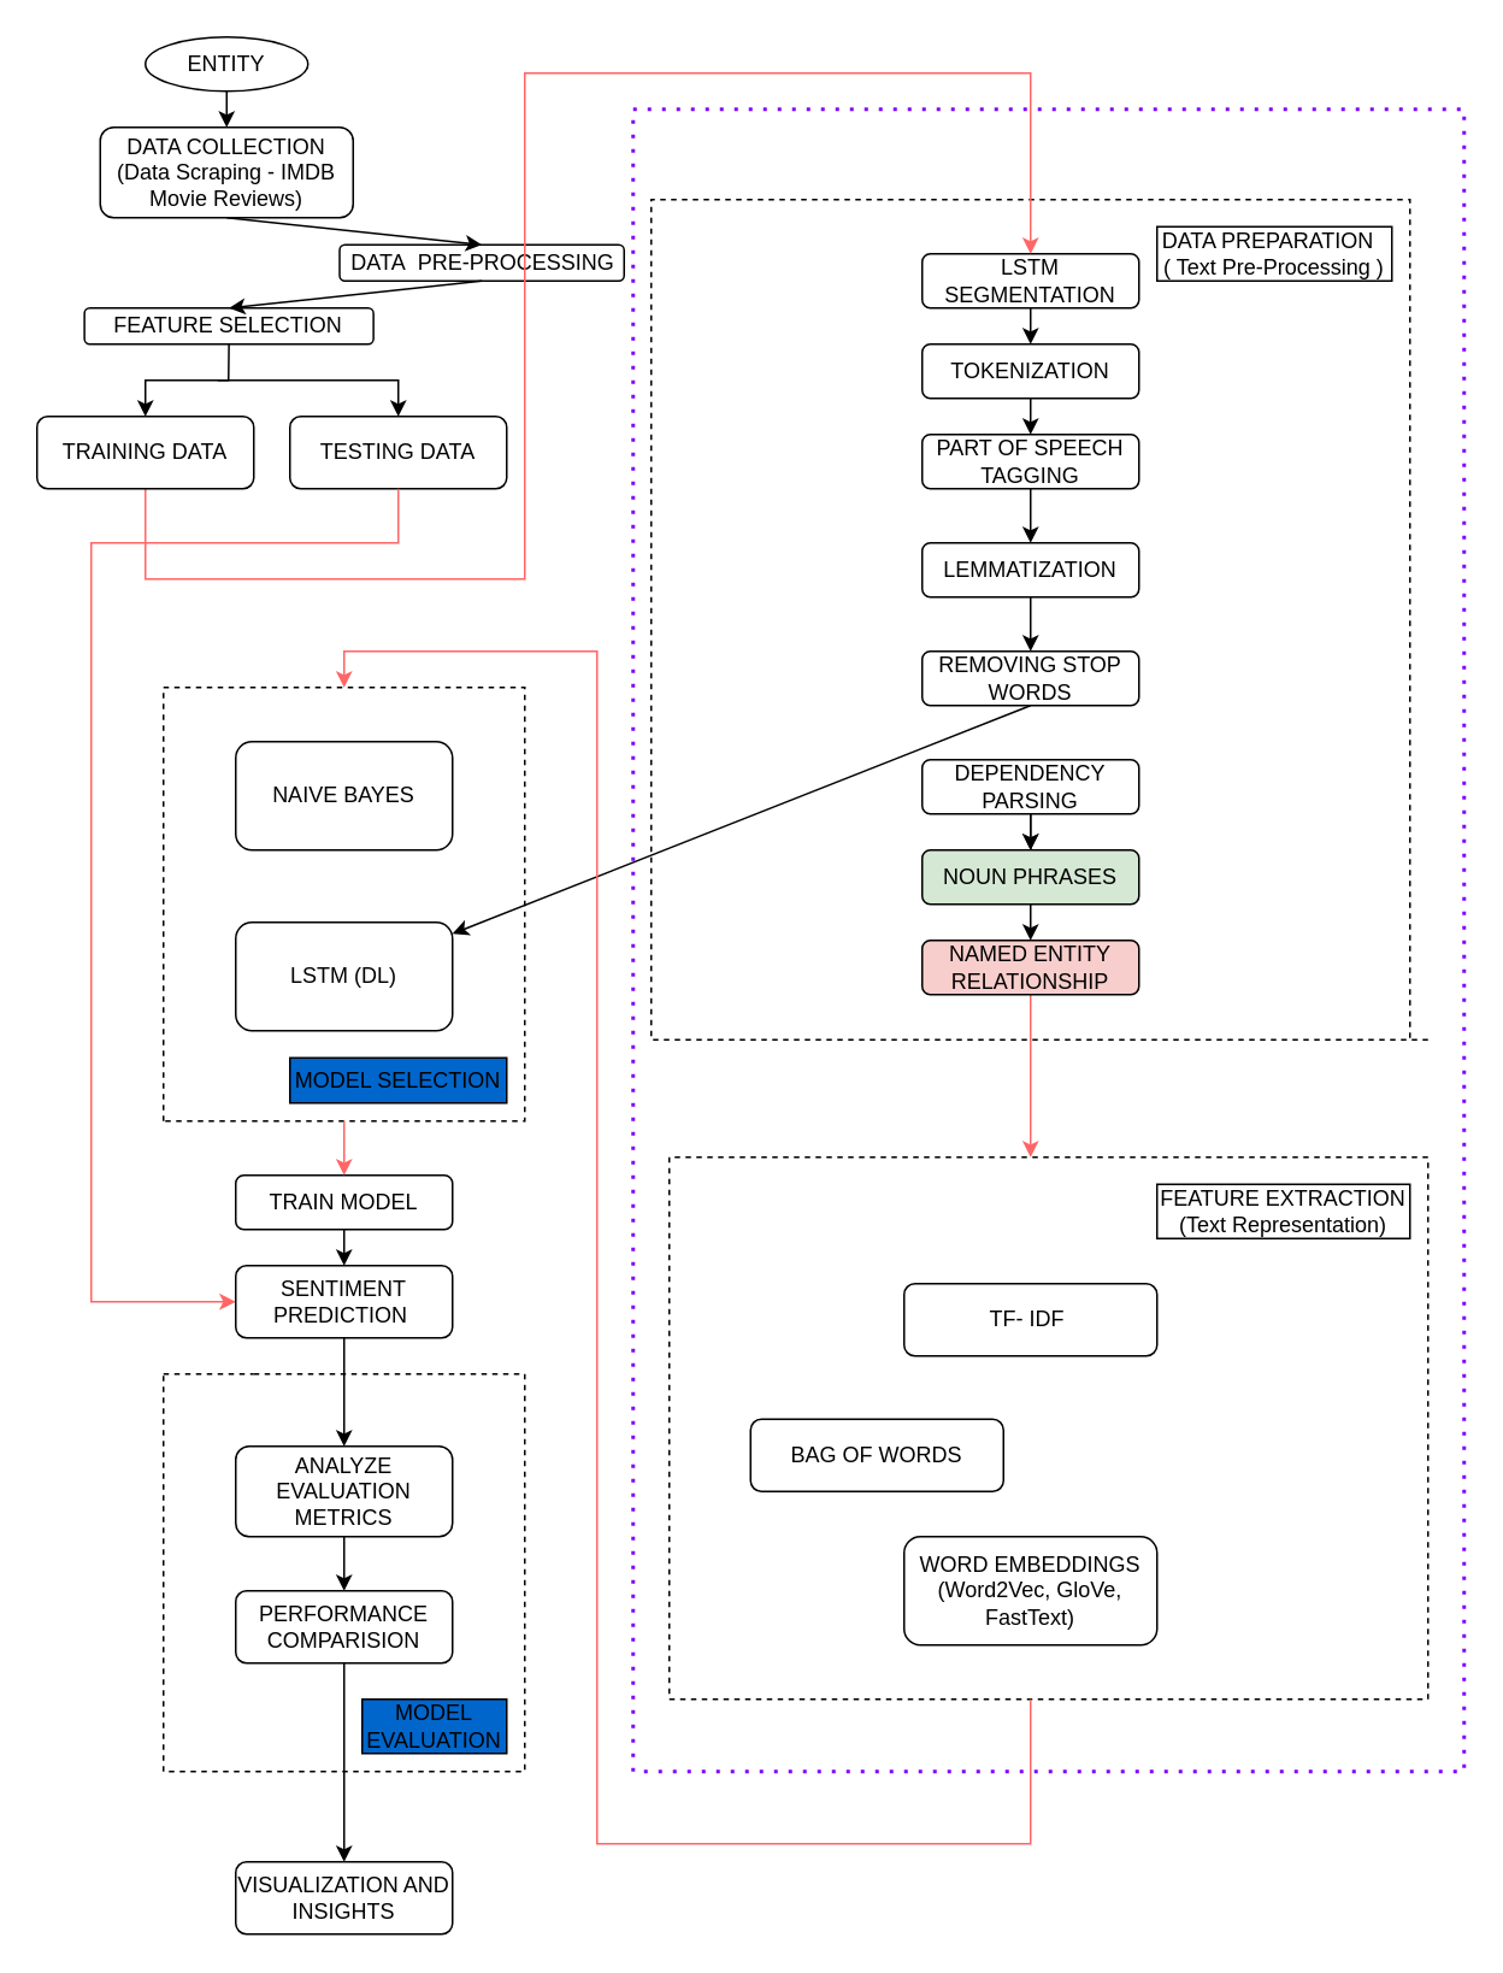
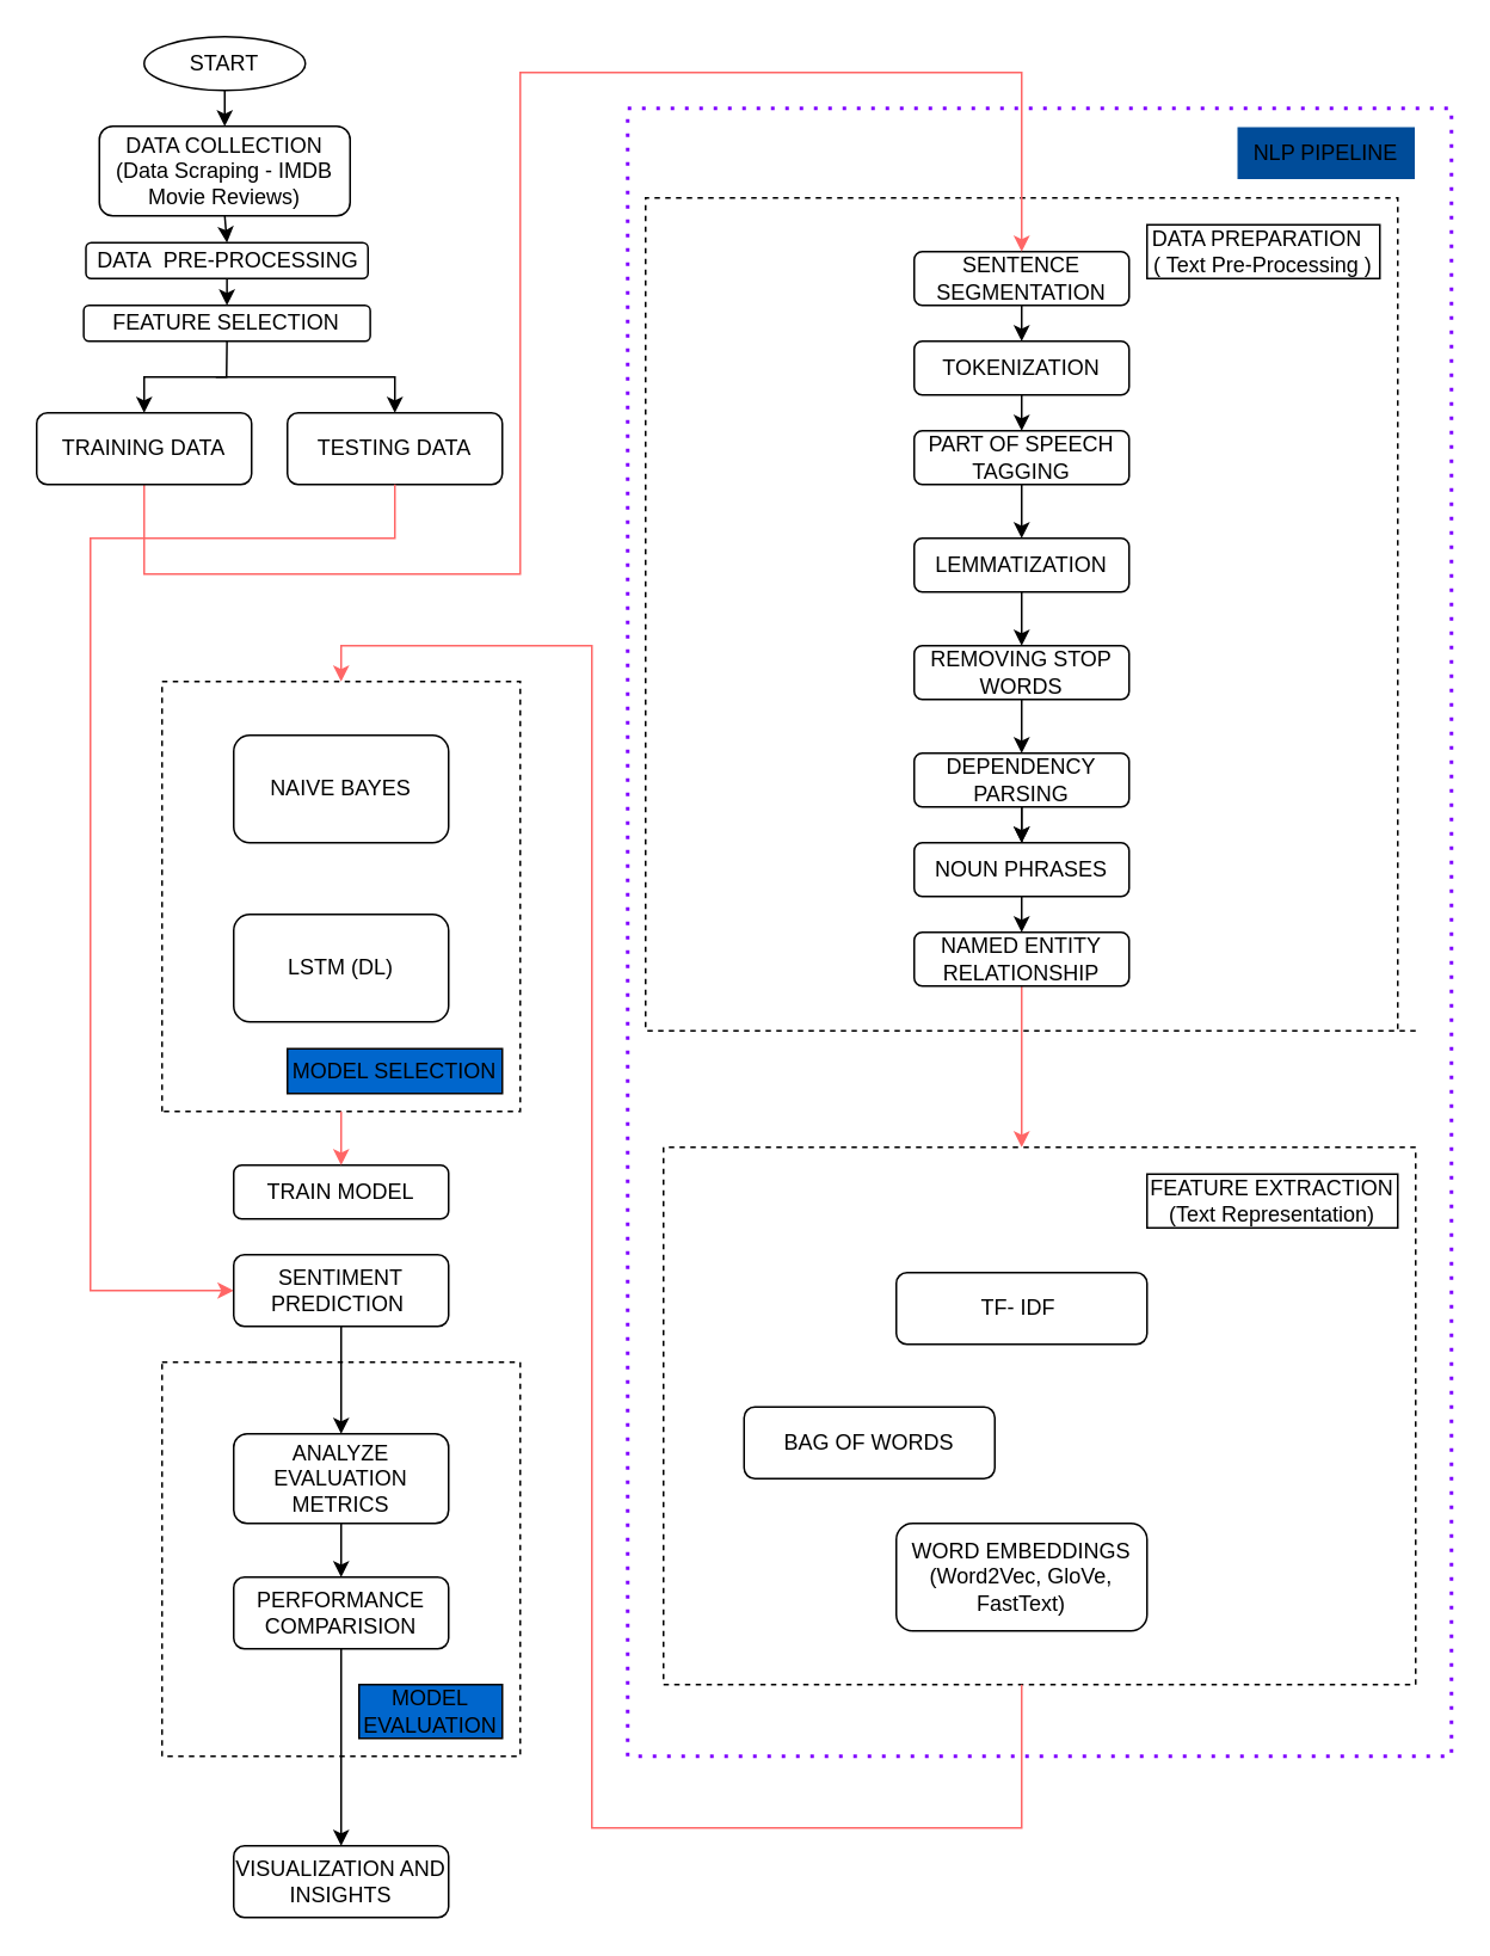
  <mxCell id="0" />
  <mxCell id="1" parent="0" />
- <mxCell id="2" value="ENTITY" style="ellipse;whiteSpace=wrap;html=1;" parent="1" vertex="1"><mxGeometry x="80" width="90" height="30" as="geometry" y="20" /></mxCell>
+ <mxCell id="2" value="START" style="ellipse;whiteSpace=wrap;html=1;" parent="1" vertex="1"><mxGeometry x="80" width="90" height="30" as="geometry" y="20" /></mxCell>
  <mxCell id="3" value="" style="endArrow=classic;html=1;rounded=0;exitX=0.5;exitY=1;exitDx=0;exitDy=0;entryX=0.5;entryY=0;entryDx=0;entryDy=0;" parent="1" source="2" target="4" edge="1"><mxGeometry width="50" height="50" relative="1" as="geometry"><mxPoint x="400" y="270" as="sourcePoint" /><mxPoint x="435" y="110" as="targetPoint" /></mxGeometry></mxCell>
  <mxCell id="4" value="DATA COLLECTION (Data Scraping - IMDB Movie Reviews)" style="rounded=1;whiteSpace=wrap;html=1;" parent="1" vertex="1"><mxGeometry x="55" y="70" width="140" height="50" as="geometry" /></mxCell>
- <mxCell id="5" value="DATA&amp;nbsp; PRE-PROCESSING" style="rounded=1;whiteSpace=wrap;html=1;" parent="1" vertex="1"><mxGeometry x="187.5" y="135" width="157.5" height="20" as="geometry" /></mxCell>
+ <mxCell id="5" value="DATA&amp;nbsp; PRE-PROCESSING" style="rounded=1;whiteSpace=wrap;html=1;" parent="1" vertex="1"><mxGeometry x="47.5" y="135" width="157.5" height="20" as="geometry" /></mxCell>
  <mxCell id="6" value="" style="endArrow=classic;html=1;rounded=0;exitX=0.5;exitY=1;exitDx=0;exitDy=0;entryX=0.5;entryY=0;entryDx=0;entryDy=0;" parent="1" source="4" target="5" edge="1"><mxGeometry width="50" height="50" relative="1" as="geometry"><mxPoint x="400" y="270" as="sourcePoint" /><mxPoint x="450" y="220" as="targetPoint" /></mxGeometry></mxCell>
  <mxCell id="7" value="FEATURE SELECTION" style="rounded=1;whiteSpace=wrap;html=1;" parent="1" vertex="1"><mxGeometry x="46.25" y="170" width="160" height="20" as="geometry" /></mxCell>
- <mxCell id="8" value=" LSTM SEGMENTATION" style="rounded=1;whiteSpace=wrap;html=1;" parent="1" vertex="1"><mxGeometry x="510" y="140" width="120" height="30" as="geometry" /></mxCell>
+ <mxCell id="8" value=" SENTENCE SEGMENTATION" style="rounded=1;whiteSpace=wrap;html=1;" parent="1" vertex="1"><mxGeometry x="510" y="140" width="120" height="30" as="geometry" /></mxCell>
  <mxCell id="9" value="TOKENIZATION" style="rounded=1;whiteSpace=wrap;html=1;" parent="1" vertex="1"><mxGeometry x="510" y="190" width="120" height="30" as="geometry" /></mxCell>
  <mxCell id="10" value="PART OF SPEECH TAGGING" style="rounded=1;whiteSpace=wrap;html=1;" parent="1" vertex="1"><mxGeometry x="510" y="240" width="120" height="30" as="geometry" /></mxCell>
  <mxCell id="11" value="LEMMATIZATION" style="rounded=1;whiteSpace=wrap;html=1;" parent="1" vertex="1"><mxGeometry x="510" y="300" width="120" height="30" as="geometry" /></mxCell>
  <mxCell id="12" value="REMOVING STOP WORDS" style="rounded=1;whiteSpace=wrap;html=1;" parent="1" vertex="1"><mxGeometry x="510" y="360" width="120" height="30" as="geometry" /></mxCell>
  <mxCell id="13" style="edgeStyle=orthogonalEdgeStyle;rounded=0;orthogonalLoop=1;jettySize=auto;html=1;entryX=0.5;entryY=0;entryDx=0;entryDy=0;" parent="1" source="14" target="15" edge="1"><mxGeometry relative="1" as="geometry" /></mxCell>
  <mxCell id="14" value="DEPENDENCY PARSING" style="rounded=1;whiteSpace=wrap;html=1;" parent="1" vertex="1"><mxGeometry x="510" y="420" width="120" height="30" as="geometry" /></mxCell>
- <mxCell id="15" value="NOUN PHRASES" style="rounded=1;whiteSpace=wrap;html=1;fillColor=#d5e8d4;" parent="1" vertex="1"><mxGeometry x="510" y="470" width="120" height="30" as="geometry" /></mxCell>
+ <mxCell id="15" value="NOUN PHRASES" style="rounded=1;whiteSpace=wrap;html=1;" parent="1" vertex="1"><mxGeometry x="510" y="470" width="120" height="30" as="geometry" /></mxCell>
  <mxCell id="16" value="" style="endArrow=none;dashed=1;html=1;rounded=0;" parent="1" edge="1"><mxGeometry width="50" height="50" relative="1" as="geometry"><mxPoint x="790" y="575" as="sourcePoint" /><mxPoint x="780" y="575" as="targetPoint" /><Array as="points"><mxPoint x="570" y="575" /><mxPoint x="360" y="575" /><mxPoint x="360" y="350" /><mxPoint x="360" y="110" /><mxPoint x="570" y="110" /><mxPoint x="780" y="110" /><mxPoint x="780" y="350" /></Array></mxGeometry></mxCell>
  <mxCell id="17" value="" style="endArrow=classic;html=1;rounded=0;exitX=0.5;exitY=1;exitDx=0;exitDy=0;entryX=0.5;entryY=0;entryDx=0;entryDy=0;" parent="1" source="5" target="7" edge="1"><mxGeometry width="50" height="50" relative="1" as="geometry"><mxPoint x="360" y="240" as="sourcePoint" /><mxPoint x="410" y="190" as="targetPoint" /></mxGeometry></mxCell>
+ <mxCell id="18" value="NLP PIPELINE" style="rounded=0;whiteSpace=wrap;html=1;fillColor=#004C99;strokeColor=#FFFFFF;" parent="1" vertex="1"><mxGeometry x="690" y="70" width="100" height="30" as="geometry" /></mxCell>
  <mxCell id="19" value="" style="endArrow=classic;html=1;rounded=0;exitX=0.5;exitY=1;exitDx=0;exitDy=0;entryX=0.5;entryY=0;entryDx=0;entryDy=0;strokeColor=#FF6666;" parent="1" source="27" target="8" edge="1"><mxGeometry width="50" height="50" relative="1" as="geometry"><mxPoint x="20" y="320" as="sourcePoint" /><mxPoint x="570" y="110" as="targetPoint" /><Array as="points"><mxPoint x="80" y="320" /><mxPoint x="290" y="320" /><mxPoint x="290" y="40" /><mxPoint x="570" y="40" /></Array></mxGeometry></mxCell>
  <mxCell id="20" value="" style="endArrow=classic;html=1;rounded=0;exitX=0.5;exitY=1;exitDx=0;exitDy=0;entryX=0.5;entryY=0;entryDx=0;entryDy=0;" parent="1" source="8" target="9" edge="1"><mxGeometry width="50" height="50" relative="1" as="geometry"><mxPoint x="360" y="220" as="sourcePoint" /><mxPoint x="410" y="170" as="targetPoint" /></mxGeometry></mxCell>
  <mxCell id="21" value="" style="endArrow=classic;html=1;rounded=0;exitX=0.5;exitY=1;exitDx=0;exitDy=0;entryX=0.5;entryY=0;entryDx=0;entryDy=0;" parent="1" source="9" target="10" edge="1"><mxGeometry width="50" height="50" relative="1" as="geometry"><mxPoint x="360" y="220" as="sourcePoint" /><mxPoint x="410" y="170" as="targetPoint" /></mxGeometry></mxCell>
  <mxCell id="22" value="" style="endArrow=classic;html=1;rounded=0;exitX=0.5;exitY=1;exitDx=0;exitDy=0;entryX=0.5;entryY=0;entryDx=0;entryDy=0;" parent="1" source="10" target="11" edge="1"><mxGeometry width="50" height="50" relative="1" as="geometry"><mxPoint x="360" y="220" as="sourcePoint" /><mxPoint x="410" y="170" as="targetPoint" /></mxGeometry></mxCell>
  <mxCell id="23" value="" style="endArrow=classic;html=1;rounded=0;exitX=0.5;exitY=1;exitDx=0;exitDy=0;entryX=0.5;entryY=0;entryDx=0;entryDy=0;" parent="1" source="11" target="12" edge="1"><mxGeometry width="50" height="50" relative="1" as="geometry"><mxPoint x="360" y="210" as="sourcePoint" /><mxPoint x="610" y="240" as="targetPoint" /></mxGeometry></mxCell>
- <mxCell id="24" value="" style="endArrow=classic;html=1;rounded=0;exitX=0.5;exitY=1;exitDx=0;exitDy=0;" parent="1" source="12" target="40" edge="1"><mxGeometry width="50" height="50" relative="1" as="geometry"><mxPoint x="360" y="210" as="sourcePoint" /><mxPoint x="410" y="160" as="targetPoint" /></mxGeometry></mxCell>
+ <mxCell id="24" value="" style="endArrow=classic;html=1;rounded=0;exitX=0.5;exitY=1;exitDx=0;exitDy=0;entryX=0.5;entryY=0;entryDx=0;entryDy=0;" parent="1" source="12" target="14" edge="1"><mxGeometry width="50" height="50" relative="1" as="geometry"><mxPoint x="360" y="210" as="sourcePoint" /><mxPoint x="410" y="160" as="targetPoint" /></mxGeometry></mxCell>
  <mxCell id="25" value="" style="endArrow=classic;html=1;rounded=0;exitX=0.5;exitY=1;exitDx=0;exitDy=0;entryX=0.5;entryY=0;entryDx=0;entryDy=0;" parent="1" source="14" target="15" edge="1"><mxGeometry width="50" height="50" relative="1" as="geometry"><mxPoint x="360" y="210" as="sourcePoint" /><mxPoint x="410" y="160" as="targetPoint" /></mxGeometry></mxCell>
  <mxCell id="26" value="" style="endArrow=classic;html=1;rounded=0;exitX=0.5;exitY=1;exitDx=0;exitDy=0;strokeColor=#FF6666;" parent="1" source="36" edge="1"><mxGeometry width="50" height="50" relative="1" as="geometry"><mxPoint x="570" y="570" as="sourcePoint" /><mxPoint x="570" y="640" as="targetPoint" /><Array as="points"><mxPoint x="570" y="580" /></Array></mxGeometry></mxCell>
  <mxCell id="27" value="TRAINING DATA" style="rounded=1;whiteSpace=wrap;html=1;" parent="1" vertex="1"><mxGeometry x="20" y="230" width="120" height="40" as="geometry" /></mxCell>
  <mxCell id="28" value="TESTING DATA" style="rounded=1;whiteSpace=wrap;html=1;" parent="1" vertex="1"><mxGeometry x="160" y="230" width="120" height="40" as="geometry" /></mxCell>
  <mxCell id="29" value="" style="endArrow=classic;html=1;rounded=0;exitX=0.5;exitY=1;exitDx=0;exitDy=0;entryX=0.5;entryY=0;entryDx=0;entryDy=0;" parent="1" source="7" target="27" edge="1"><mxGeometry width="50" height="50" relative="1" as="geometry"><mxPoint x="350" y="270" as="sourcePoint" /><mxPoint x="80" y="220" as="targetPoint" /><Array as="points"><mxPoint x="126" y="210" /><mxPoint x="80" y="210" /></Array></mxGeometry></mxCell>
  <mxCell id="30" value="" style="endArrow=classic;html=1;rounded=0;entryX=0.5;entryY=0;entryDx=0;entryDy=0;" parent="1" target="28" edge="1"><mxGeometry width="50" height="50" relative="1" as="geometry"><mxPoint x="120" y="210" as="sourcePoint" /><mxPoint x="400" y="220" as="targetPoint" /><Array as="points"><mxPoint x="220" y="210" /></Array></mxGeometry></mxCell>
  <mxCell id="31" value="DATA PREPARATION&amp;nbsp;&amp;nbsp;&lt;div&gt;( Text Pre-Processing )&lt;/div&gt;" style="rounded=0;whiteSpace=wrap;html=1;" parent="1" vertex="1"><mxGeometry x="640" y="125" width="130" height="30" as="geometry" /></mxCell>
  <mxCell id="32" value="FEATURE EXTRACTION&lt;div&gt;(Text Representation)&lt;/div&gt;" style="rounded=0;whiteSpace=wrap;html=1;" parent="1" vertex="1"><mxGeometry x="640" y="655" width="140" height="30" as="geometry" /></mxCell>
  <mxCell id="33" value="TF- IDF&amp;nbsp;" style="rounded=1;whiteSpace=wrap;html=1;" parent="1" vertex="1"><mxGeometry x="500" y="710" width="140" height="40" as="geometry" /></mxCell>
  <mxCell id="34" value="WORD EMBEDDINGS (Word2Vec, GloVe, FastText)" style="rounded=1;whiteSpace=wrap;html=1;" parent="1" vertex="1"><mxGeometry x="500" y="850" width="140" height="60" as="geometry" /></mxCell>
  <mxCell id="35" value="" style="endArrow=none;dashed=1;html=1;rounded=0;" parent="1" edge="1"><mxGeometry width="50" height="50" relative="1" as="geometry"><mxPoint x="370" y="640" as="sourcePoint" /><mxPoint x="370" y="640" as="targetPoint" /><Array as="points"><mxPoint x="370" y="740" /><mxPoint x="370" y="940" /><mxPoint x="570" y="940" /><mxPoint x="790" y="940" /><mxPoint x="790" y="640" /></Array></mxGeometry></mxCell>
- <mxCell id="36" value="NAMED ENTITY RELATIONSHIP" style="rounded=1;whiteSpace=wrap;html=1;fillColor=#f8cecc;" parent="1" vertex="1"><mxGeometry x="510" y="520" width="120" height="30" as="geometry" /></mxCell>
+ <mxCell id="36" value="NAMED ENTITY RELATIONSHIP" style="rounded=1;whiteSpace=wrap;html=1;" parent="1" vertex="1"><mxGeometry x="510" y="520" width="120" height="30" as="geometry" /></mxCell>
  <mxCell id="37" value="" style="endArrow=classic;html=1;rounded=0;exitX=0.5;exitY=1;exitDx=0;exitDy=0;entryX=0.5;entryY=0;entryDx=0;entryDy=0;" parent="1" source="15" target="36" edge="1"><mxGeometry width="50" height="50" relative="1" as="geometry"><mxPoint x="340" y="410" as="sourcePoint" /><mxPoint x="390" y="360" as="targetPoint" /></mxGeometry></mxCell>
  <mxCell id="38" value="BAG OF WORDS" style="rounded=1;whiteSpace=wrap;html=1;" parent="1" vertex="1"><mxGeometry x="415" y="785" width="140" height="40" as="geometry" /></mxCell>
  <mxCell id="39" value="NAIVE BAYES" style="rounded=1;whiteSpace=wrap;html=1;" parent="1" vertex="1"><mxGeometry x="130" y="410" width="120" height="60" as="geometry" /></mxCell>
  <mxCell id="40" value="LSTM (DL)" style="rounded=1;whiteSpace=wrap;html=1;" parent="1" vertex="1"><mxGeometry x="130" y="510" width="120" height="60" as="geometry" /></mxCell>
  <mxCell id="41" value="TRAIN MODEL" style="rounded=1;whiteSpace=wrap;html=1;" parent="1" vertex="1"><mxGeometry x="130" y="650" width="120" height="30" as="geometry" /></mxCell>
  <mxCell id="42" value="ANALYZE EVALUATION METRICS" style="rounded=1;whiteSpace=wrap;html=1;" parent="1" vertex="1"><mxGeometry x="130" y="800" width="120" height="50" as="geometry" /></mxCell>
  <mxCell id="43" value="MODEL SELECTION" style="rounded=0;whiteSpace=wrap;html=1;fillColor=#0066CC;" parent="1" vertex="1"><mxGeometry x="160" y="585" width="120" height="25" as="geometry" /></mxCell>
  <mxCell id="44" value="MODEL EVALUATION" style="rounded=0;whiteSpace=wrap;html=1;fillColor=#0066CC;" parent="1" vertex="1"><mxGeometry x="200" y="940" width="80" height="30" as="geometry" /></mxCell>
  <mxCell id="45" value="PERFORMANCE COMPARISION" style="rounded=1;whiteSpace=wrap;html=1;" parent="1" vertex="1"><mxGeometry x="130" y="880" width="120" height="40" as="geometry" /></mxCell>
  <mxCell id="46" value="" style="endArrow=none;dashed=1;html=1;rounded=0;" parent="1" edge="1"><mxGeometry width="50" height="50" relative="1" as="geometry"><mxPoint x="90" y="620" as="sourcePoint" /><mxPoint x="90" y="620" as="targetPoint" /><Array as="points"><mxPoint x="90" y="500" /><mxPoint x="90" y="380" /><mxPoint x="290" y="380" /><mxPoint x="290" y="500" /><mxPoint x="290" y="620" /></Array></mxGeometry></mxCell>
  <mxCell id="47" value="" style="endArrow=none;dashed=1;html=1;rounded=0;" parent="1" edge="1"><mxGeometry width="50" height="50" relative="1" as="geometry"><mxPoint x="140" y="760" as="sourcePoint" /><mxPoint x="90" y="760" as="targetPoint" /><Array as="points"><mxPoint x="290" y="760" /><mxPoint x="290" y="840" /><mxPoint x="290" y="980" /><mxPoint x="90" y="980" /></Array></mxGeometry></mxCell>
  <mxCell id="48" value="" style="endArrow=none;dashed=1;html=1;dashPattern=1 3;strokeWidth=2;rounded=0;strokeColor=#7F00FF;" parent="1" edge="1"><mxGeometry width="50" height="50" relative="1" as="geometry"><mxPoint x="350" y="60" as="sourcePoint" /><mxPoint x="350" y="60" as="targetPoint" /><Array as="points"><mxPoint x="810" y="60" /><mxPoint x="810" y="340" /><mxPoint x="810" y="980" /><mxPoint x="350" y="980" /></Array></mxGeometry></mxCell>
  <mxCell id="49" value="" style="endArrow=classic;html=1;rounded=0;strokeColor=#FF6666;" parent="1" edge="1"><mxGeometry width="50" height="50" relative="1" as="geometry"><mxPoint x="570" y="940" as="sourcePoint" /><mxPoint x="190" y="380" as="targetPoint" /><Array as="points"><mxPoint x="570" y="1020" /><mxPoint x="330" y="1020" /><mxPoint x="330" y="360" /><mxPoint x="190" y="360" /></Array></mxGeometry></mxCell>
  <mxCell id="50" value="" style="endArrow=classic;html=1;rounded=0;entryX=0.5;entryY=0;entryDx=0;entryDy=0;strokeColor=#FF6666;" parent="1" target="41" edge="1"><mxGeometry width="50" height="50" relative="1" as="geometry"><mxPoint x="190" y="620" as="sourcePoint" /><mxPoint x="370" y="620" as="targetPoint" /></mxGeometry></mxCell>
  <mxCell id="51" value="" style="endArrow=classic;html=1;rounded=0;exitX=0.5;exitY=1;exitDx=0;exitDy=0;entryX=0.5;entryY=0;entryDx=0;entryDy=0;" parent="1" source="42" target="45" edge="1"><mxGeometry width="50" height="50" relative="1" as="geometry"><mxPoint x="320" y="840" as="sourcePoint" /><mxPoint x="370" y="790" as="targetPoint" /></mxGeometry></mxCell>
  <mxCell id="52" value="VISUALIZATION AND INSIGHTS" style="rounded=1;whiteSpace=wrap;html=1;" parent="1" vertex="1"><mxGeometry x="130" y="1030" width="120" height="40" as="geometry" /></mxCell>
  <mxCell id="53" value="" style="endArrow=classic;html=1;rounded=0;exitX=0.5;exitY=1;exitDx=0;exitDy=0;entryX=0;entryY=0.5;entryDx=0;entryDy=0;strokeColor=#FF6666;" parent="1" source="28" target="55" edge="1"><mxGeometry width="50" height="50" relative="1" as="geometry"><mxPoint x="300" y="400" as="sourcePoint" /><mxPoint x="50" y="1080" as="targetPoint" /><Array as="points"><mxPoint x="220" y="300" /><mxPoint x="50" y="300" /><mxPoint x="50" y="720" /></Array></mxGeometry></mxCell>
  <mxCell id="54" value="" style="endArrow=none;dashed=1;html=1;rounded=0;" parent="1" edge="1"><mxGeometry width="50" height="50" relative="1" as="geometry"><mxPoint x="90" y="760" as="sourcePoint" /><mxPoint x="140" y="760" as="targetPoint" /><Array as="points" /></mxGeometry></mxCell>
  <mxCell id="55" value="SENTIMENT PREDICTION&amp;nbsp;" style="rounded=1;whiteSpace=wrap;html=1;" parent="1" vertex="1"><mxGeometry x="130" y="700" width="120" height="40" as="geometry" /></mxCell>
- <mxCell id="56" value="" style="endArrow=classic;html=1;rounded=0;exitX=0.5;exitY=1;exitDx=0;exitDy=0;entryX=0.5;entryY=0;entryDx=0;entryDy=0;" parent="1" source="41" target="55" edge="1"><mxGeometry width="50" height="50" relative="1" as="geometry"><mxPoint x="300" y="920" as="sourcePoint" /><mxPoint x="350" y="870" as="targetPoint" /></mxGeometry></mxCell>
  <mxCell id="57" value="" style="endArrow=classic;html=1;rounded=0;exitX=0.5;exitY=1;exitDx=0;exitDy=0;entryX=0.5;entryY=0;entryDx=0;entryDy=0;" parent="1" source="55" target="42" edge="1"><mxGeometry width="50" height="50" relative="1" as="geometry"><mxPoint x="300" y="920" as="sourcePoint" /><mxPoint x="350" y="870" as="targetPoint" /></mxGeometry></mxCell>
  <mxCell id="58" value="" style="endArrow=classic;html=1;rounded=0;exitX=0.5;exitY=1;exitDx=0;exitDy=0;entryX=0.5;entryY=0;entryDx=0;entryDy=0;" parent="1" source="45" target="52" edge="1"><mxGeometry width="50" height="50" relative="1" as="geometry"><mxPoint x="300" y="980" as="sourcePoint" /><mxPoint x="350" y="930" as="targetPoint" /></mxGeometry></mxCell>
  <mxCell id="59" style="edgeStyle=orthogonalEdgeStyle;rounded=0;orthogonalLoop=1;jettySize=auto;html=1;exitX=0.5;exitY=1;exitDx=0;exitDy=0;" parent="1" source="52" target="52" edge="1"><mxGeometry relative="1" as="geometry" /></mxCell>
